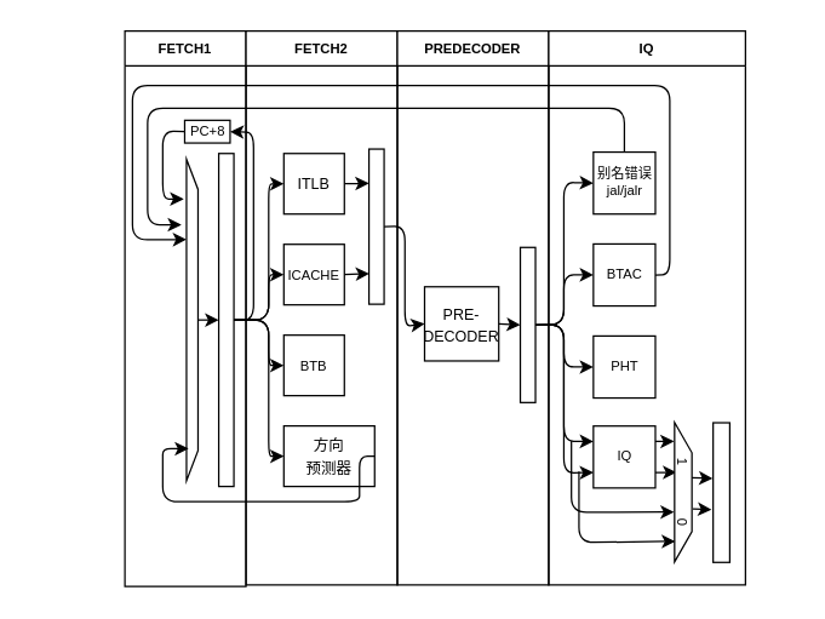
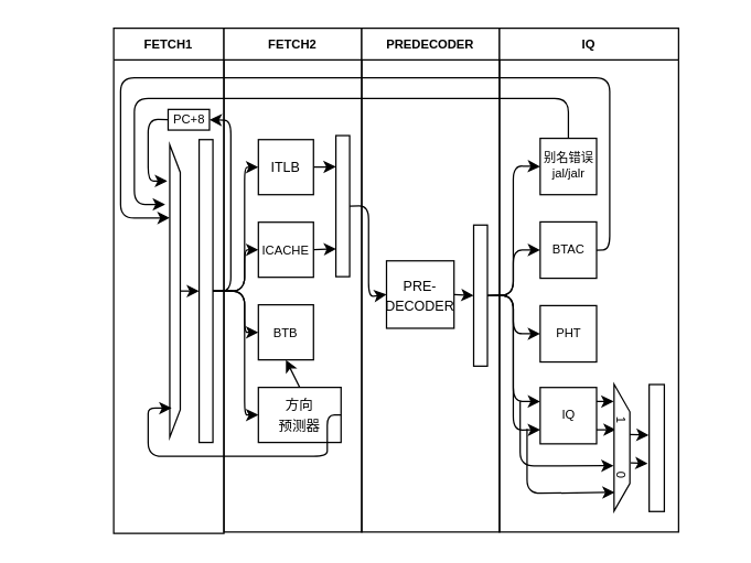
  <mxCell id="0" />
  <mxCell id="1" parent="0" />
  <mxCell id="2" value="FETCH1" style="swimlane;fontSize=9;" vertex="1" parent="1"><mxGeometry x="82" y="20" width="80" height="367" as="geometry"><mxRectangle x="20" y="239" width="65" height="23" as="alternateBounds" /></mxGeometry></mxCell>
  <mxCell id="3" style="edgeStyle=none;html=1;exitX=0.5;exitY=1;exitDx=0;exitDy=0;entryX=1;entryY=0.5;entryDx=0;entryDy=0;fontSize=9;" edge="1" parent="2" source="4" target="8"><mxGeometry relative="1" as="geometry"><Array as="points"><mxPoint x="85" y="191" /><mxPoint x="85" y="67" /></Array></mxGeometry></mxCell>
  <mxCell id="4" value="" style="rounded=0;whiteSpace=wrap;html=1;fontSize=9;rotation=-90;" vertex="1" parent="2"><mxGeometry x="-43" y="185.94" width="220" height="10" as="geometry" /></mxCell>
  <mxCell id="5" style="edgeStyle=none;html=1;exitX=0.5;exitY=0;exitDx=0;exitDy=0;entryX=0.5;entryY=0;entryDx=0;entryDy=0;fontSize=9;" edge="1" parent="2" source="6" target="4"><mxGeometry relative="1" as="geometry" /></mxCell>
  <mxCell id="6" value="" style="shape=trapezoid;perimeter=trapezoidPerimeter;whiteSpace=wrap;html=1;fixedSize=1;fontSize=9;rotation=90;" vertex="1" parent="2"><mxGeometry x="-61.75" y="187.13" width="212.5" height="7.62" as="geometry" /></mxCell>
  <mxCell id="7" style="edgeStyle=none;html=1;exitX=0;exitY=0.5;exitDx=0;exitDy=0;entryX=0.124;entryY=1.241;entryDx=0;entryDy=0;entryPerimeter=0;fontSize=9;" edge="1" parent="2" source="8" target="6"><mxGeometry relative="1" as="geometry"><Array as="points"><mxPoint x="25" y="66" /><mxPoint x="25" y="111" /></Array></mxGeometry></mxCell>
  <mxCell id="8" value="PC+8" style="rounded=0;whiteSpace=wrap;html=1;fontSize=9;" vertex="1" parent="2"><mxGeometry x="39.5" y="59" width="30" height="15" as="geometry" /></mxCell>
  <mxCell id="9" value="FETCH2" style="swimlane;fontSize=9;" vertex="1" parent="1"><mxGeometry x="162" y="20" width="100" height="366" as="geometry"><mxRectangle x="100" y="239" width="65" height="23" as="alternateBounds" /></mxGeometry></mxCell>
  <mxCell id="10" value="&lt;font style=&quot;font-size: 9px&quot;&gt;BTB&lt;/font&gt;" style="whiteSpace=wrap;html=1;aspect=fixed;align=center;" vertex="1" parent="9"><mxGeometry x="25" y="200.94" width="40" height="40" as="geometry" /></mxCell>
  <mxCell id="11" style="edgeStyle=none;html=1;exitX=1;exitY=0.5;exitDx=0;exitDy=0;entryX=0.197;entryY=0.026;entryDx=0;entryDy=0;entryPerimeter=0;fontSize=9;" edge="1" parent="9" source="12" target="17"><mxGeometry relative="1" as="geometry" /></mxCell>
  <mxCell id="12" value="&lt;font style=&quot;font-size: 9px&quot;&gt;ICACHE&lt;/font&gt;" style="whiteSpace=wrap;html=1;aspect=fixed;align=center;" vertex="1" parent="9"><mxGeometry x="25" y="140.94" width="40" height="40" as="geometry" /></mxCell>
  <mxCell id="13" style="edgeStyle=none;html=1;exitX=1;exitY=0.5;exitDx=0;exitDy=0;entryX=0.779;entryY=-0.003;entryDx=0;entryDy=0;entryPerimeter=0;fontSize=9;" edge="1" parent="9" source="14" target="17"><mxGeometry relative="1" as="geometry" /></mxCell>
  <mxCell id="14" value="&lt;font size=&quot;1&quot;&gt;ITLB&lt;/font&gt;" style="whiteSpace=wrap;html=1;aspect=fixed;align=center;" vertex="1" parent="9"><mxGeometry x="25" y="80.94" width="40" height="40" as="geometry" /></mxCell>
+ <mxCell id="15" style="edgeStyle=none;html=1;exitX=0.5;exitY=0;exitDx=0;exitDy=0;entryX=0.5;entryY=1;entryDx=0;entryDy=0;fontSize=9;" edge="1" parent="9" source="16" target="10"><mxGeometry relative="1" as="geometry" /></mxCell>
  <mxCell id="16" value="&lt;font size=&quot;1&quot;&gt;方向&lt;br&gt;预测器&lt;/font&gt;" style="whiteSpace=wrap;html=1;aspect=fixed;align=center;" vertex="1" parent="9"><mxGeometry x="25" y="260.94" width="60" height="40" as="geometry" /></mxCell>
  <mxCell id="17" value="" style="rounded=0;whiteSpace=wrap;html=1;fontSize=9;rotation=-90;" vertex="1" parent="9"><mxGeometry x="35" y="124.25" width="102.5" height="10" as="geometry" /></mxCell>
  <mxCell id="18" style="edgeStyle=none;html=1;exitX=0.5;exitY=1;exitDx=0;exitDy=0;entryX=0;entryY=0.5;entryDx=0;entryDy=0;fontSize=9;" edge="1" parent="1" source="4" target="10"><mxGeometry relative="1" as="geometry"><Array as="points"><mxPoint x="177" y="211" /><mxPoint x="177" y="241" /></Array></mxGeometry></mxCell>
  <mxCell id="19" style="edgeStyle=none;html=1;exitX=0.5;exitY=1;exitDx=0;exitDy=0;entryX=0;entryY=0.5;entryDx=0;entryDy=0;fontSize=9;" edge="1" parent="1" source="4" target="12"><mxGeometry relative="1" as="geometry"><Array as="points"><mxPoint x="177" y="211" /><mxPoint x="177" y="181" /></Array></mxGeometry></mxCell>
  <mxCell id="20" style="edgeStyle=none;html=1;exitX=0.5;exitY=1;exitDx=0;exitDy=0;entryX=0;entryY=0.5;entryDx=0;entryDy=0;fontSize=9;" edge="1" parent="1" source="4" target="14"><mxGeometry relative="1" as="geometry"><Array as="points"><mxPoint x="177" y="211" /><mxPoint x="177" y="121" /></Array></mxGeometry></mxCell>
  <mxCell id="21" style="edgeStyle=none;html=1;exitX=0.5;exitY=1;exitDx=0;exitDy=0;entryX=0;entryY=0.5;entryDx=0;entryDy=0;fontSize=9;" edge="1" parent="1" source="4" target="16"><mxGeometry relative="1" as="geometry"><Array as="points"><mxPoint x="177" y="211" /><mxPoint x="177" y="301" /></Array></mxGeometry></mxCell>
  <mxCell id="22" style="edgeStyle=none;html=1;exitX=1;exitY=0.5;exitDx=0;exitDy=0;entryX=0.9;entryY=0.828;entryDx=0;entryDy=0;entryPerimeter=0;fontSize=9;" edge="1" parent="1" source="16" target="6"><mxGeometry relative="1" as="geometry"><Array as="points"><mxPoint x="237" y="301" /><mxPoint x="237" y="316" /><mxPoint x="237" y="331" /><mxPoint x="107" y="331" /><mxPoint x="107" y="311" /><mxPoint x="107" y="296" /></Array></mxGeometry></mxCell>
  <mxCell id="23" value="PREDECODER" style="swimlane;fontSize=9;" vertex="1" parent="1"><mxGeometry x="262" y="20" width="100" height="366" as="geometry"><mxRectangle x="200" y="239" width="95" height="23" as="alternateBounds" /></mxGeometry></mxCell>
  <mxCell id="24" style="edgeStyle=none;html=1;exitX=1;exitY=0.5;exitDx=0;exitDy=0;entryX=0.5;entryY=0;entryDx=0;entryDy=0;fontSize=9;" edge="1" parent="23" source="25" target="26"><mxGeometry relative="1" as="geometry" /></mxCell>
  <mxCell id="25" value="&lt;font size=&quot;1&quot;&gt;PRE-DECODER&lt;/font&gt;" style="whiteSpace=wrap;html=1;aspect=fixed;align=center;" vertex="1" parent="23"><mxGeometry x="18" y="169" width="49" height="49" as="geometry" /></mxCell>
  <mxCell id="26" value="" style="rounded=0;whiteSpace=wrap;html=1;fontSize=9;rotation=-90;" vertex="1" parent="23"><mxGeometry x="35" y="189.25" width="102.5" height="10" as="geometry" /></mxCell>
  <mxCell id="27" style="edgeStyle=none;html=1;exitX=0.5;exitY=1;exitDx=0;exitDy=0;entryX=0;entryY=0.5;entryDx=0;entryDy=0;fontSize=9;" edge="1" parent="1" source="17" target="25"><mxGeometry relative="1" as="geometry"><Array as="points"><mxPoint x="267" y="149" /><mxPoint x="267" y="215" /></Array></mxGeometry></mxCell>
  <mxCell id="28" value="IQ" style="swimlane;fontSize=9;" vertex="1" parent="1"><mxGeometry x="362" y="20" width="130" height="366" as="geometry" /></mxCell>
  <mxCell id="29" value="别名错误&lt;br&gt;jal/jalr" style="whiteSpace=wrap;html=1;aspect=fixed;fontSize=9;" vertex="1" parent="28"><mxGeometry x="29.53" y="80" width="40.94" height="40.94" as="geometry" /></mxCell>
  <mxCell id="30" value="BTAC" style="whiteSpace=wrap;html=1;aspect=fixed;fontSize=9;" vertex="1" parent="28"><mxGeometry x="29.53" y="140.72" width="40.94" height="40.94" as="geometry" /></mxCell>
  <mxCell id="31" value="PHT" style="whiteSpace=wrap;html=1;aspect=fixed;fontSize=9;" vertex="1" parent="28"><mxGeometry x="29.53" y="201.53" width="40.94" height="40.94" as="geometry" /></mxCell>
  <mxCell id="32" style="edgeStyle=none;html=1;exitX=1;exitY=0.25;exitDx=0;exitDy=0;entryX=0.135;entryY=1.029;entryDx=0;entryDy=0;entryPerimeter=0;fontSize=9;" edge="1" parent="28" source="34" target="37"><mxGeometry relative="1" as="geometry" /></mxCell>
  <mxCell id="33" style="edgeStyle=none;html=1;exitX=1;exitY=0.75;exitDx=0;exitDy=0;entryX=0.358;entryY=0.884;entryDx=0;entryDy=0;entryPerimeter=0;fontSize=9;" edge="1" parent="28" source="34" target="37"><mxGeometry relative="1" as="geometry" /></mxCell>
  <mxCell id="34" value="IQ" style="whiteSpace=wrap;html=1;aspect=fixed;fontSize=9;" vertex="1" parent="28"><mxGeometry x="29.53" y="261" width="40.94" height="40.94" as="geometry" /></mxCell>
  <mxCell id="35" style="edgeStyle=none;html=1;exitX=0.396;exitY=0.091;exitDx=0;exitDy=0;entryX=0.399;entryY=1.027;entryDx=0;entryDy=0;fontSize=9;exitPerimeter=0;entryPerimeter=0;" edge="1" parent="28" source="37" target="40"><mxGeometry relative="1" as="geometry" /></mxCell>
  <mxCell id="36" style="edgeStyle=none;html=1;exitX=0.619;exitY=-0.06;exitDx=0;exitDy=0;entryX=0.623;entryY=1.094;entryDx=0;entryDy=0;entryPerimeter=0;fontSize=9;exitPerimeter=0;" edge="1" parent="28" source="37" target="40"><mxGeometry relative="1" as="geometry" /></mxCell>
  <mxCell id="37" value="1&lt;span style=&quot;white-space: pre&quot;&gt;&#09;&lt;/span&gt;&lt;span style=&quot;white-space: pre&quot;&gt;&#09;&lt;/span&gt;0" style="shape=trapezoid;perimeter=trapezoidPerimeter;whiteSpace=wrap;html=1;fixedSize=1;fontSize=9;rotation=90;" vertex="1" parent="28"><mxGeometry x="42.81" y="299.01" width="92.13" height="11.47" as="geometry" /></mxCell>
  <mxCell id="38" style="edgeStyle=none;html=1;entryX=0.642;entryY=1.024;entryDx=0;entryDy=0;fontSize=9;entryPerimeter=0;" edge="1" parent="28" target="37"><mxGeometry relative="1" as="geometry"><mxPoint x="15" y="271" as="sourcePoint" /><mxPoint x="48.28" y="393.235" as="targetPoint" /><Array as="points"><mxPoint x="15" y="286" /><mxPoint x="15" y="318" /></Array></mxGeometry></mxCell>
  <mxCell id="39" style="edgeStyle=none;html=1;fontSize=9;entryX=0.852;entryY=0.955;entryDx=0;entryDy=0;entryPerimeter=0;" edge="1" parent="28" target="37"><mxGeometry relative="1" as="geometry"><mxPoint x="20" y="291" as="sourcePoint" /><mxPoint x="90" y="338" as="targetPoint" /><Array as="points"><mxPoint x="20" y="338" /></Array></mxGeometry></mxCell>
  <mxCell id="40" value="" style="rounded=0;whiteSpace=wrap;html=1;fontSize=9;rotation=90;" vertex="1" parent="28"><mxGeometry x="68" y="299.48" width="92.25" height="11" as="geometry" /></mxCell>
  <mxCell id="41" style="edgeStyle=none;html=1;exitX=0.5;exitY=1;exitDx=0;exitDy=0;entryX=0;entryY=0.5;entryDx=0;entryDy=0;fontSize=9;" edge="1" parent="1" source="26" target="29"><mxGeometry relative="1" as="geometry"><Array as="points"><mxPoint x="372" y="214" /><mxPoint x="372" y="120" /></Array></mxGeometry></mxCell>
  <mxCell id="42" style="edgeStyle=none;html=1;exitX=0.5;exitY=1;exitDx=0;exitDy=0;entryX=0;entryY=0.5;entryDx=0;entryDy=0;fontSize=9;" edge="1" parent="1" source="26" target="30"><mxGeometry relative="1" as="geometry"><Array as="points"><mxPoint x="372" y="214" /><mxPoint x="372" y="181" /></Array></mxGeometry></mxCell>
  <mxCell id="43" style="edgeStyle=none;html=1;exitX=0.5;exitY=1;exitDx=0;exitDy=0;entryX=0;entryY=0.5;entryDx=0;entryDy=0;fontSize=9;" edge="1" parent="1" source="26" target="31"><mxGeometry relative="1" as="geometry"><Array as="points"><mxPoint x="372" y="214" /><mxPoint x="372" y="242" /></Array></mxGeometry></mxCell>
  <mxCell id="44" style="edgeStyle=none;html=1;exitX=0.5;exitY=1;exitDx=0;exitDy=0;entryX=0;entryY=0.25;entryDx=0;entryDy=0;fontSize=9;" edge="1" parent="1" source="26" target="34"><mxGeometry relative="1" as="geometry"><Array as="points"><mxPoint x="372" y="214" /><mxPoint x="372" y="291" /></Array></mxGeometry></mxCell>
  <mxCell id="45" style="edgeStyle=none;html=1;exitX=0.5;exitY=0;exitDx=0;exitDy=0;entryX=0.204;entryY=1.441;entryDx=0;entryDy=0;entryPerimeter=0;fontSize=9;" edge="1" parent="1" source="29" target="6"><mxGeometry relative="1" as="geometry"><Array as="points"><mxPoint x="412" y="71" /><mxPoint x="97" y="71" /><mxPoint x="97" y="148" /></Array></mxGeometry></mxCell>
  <mxCell id="46" style="edgeStyle=none;html=1;exitX=1;exitY=0.5;exitDx=0;exitDy=0;entryX=0.25;entryY=1;entryDx=0;entryDy=0;fontSize=9;" edge="1" parent="1" source="30" target="6"><mxGeometry relative="1" as="geometry"><Array as="points"><mxPoint x="442" y="181" /><mxPoint x="442" y="56" /><mxPoint x="87" y="56" /><mxPoint x="87" y="158" /></Array></mxGeometry></mxCell>
  <mxCell id="47" style="edgeStyle=none;html=1;exitX=0.5;exitY=1;exitDx=0;exitDy=0;entryX=0;entryY=0.75;entryDx=0;entryDy=0;fontSize=9;" edge="1" parent="1" source="26" target="34"><mxGeometry relative="1" as="geometry"><Array as="points"><mxPoint x="372" y="214" /><mxPoint x="372" y="312" /></Array></mxGeometry></mxCell>
